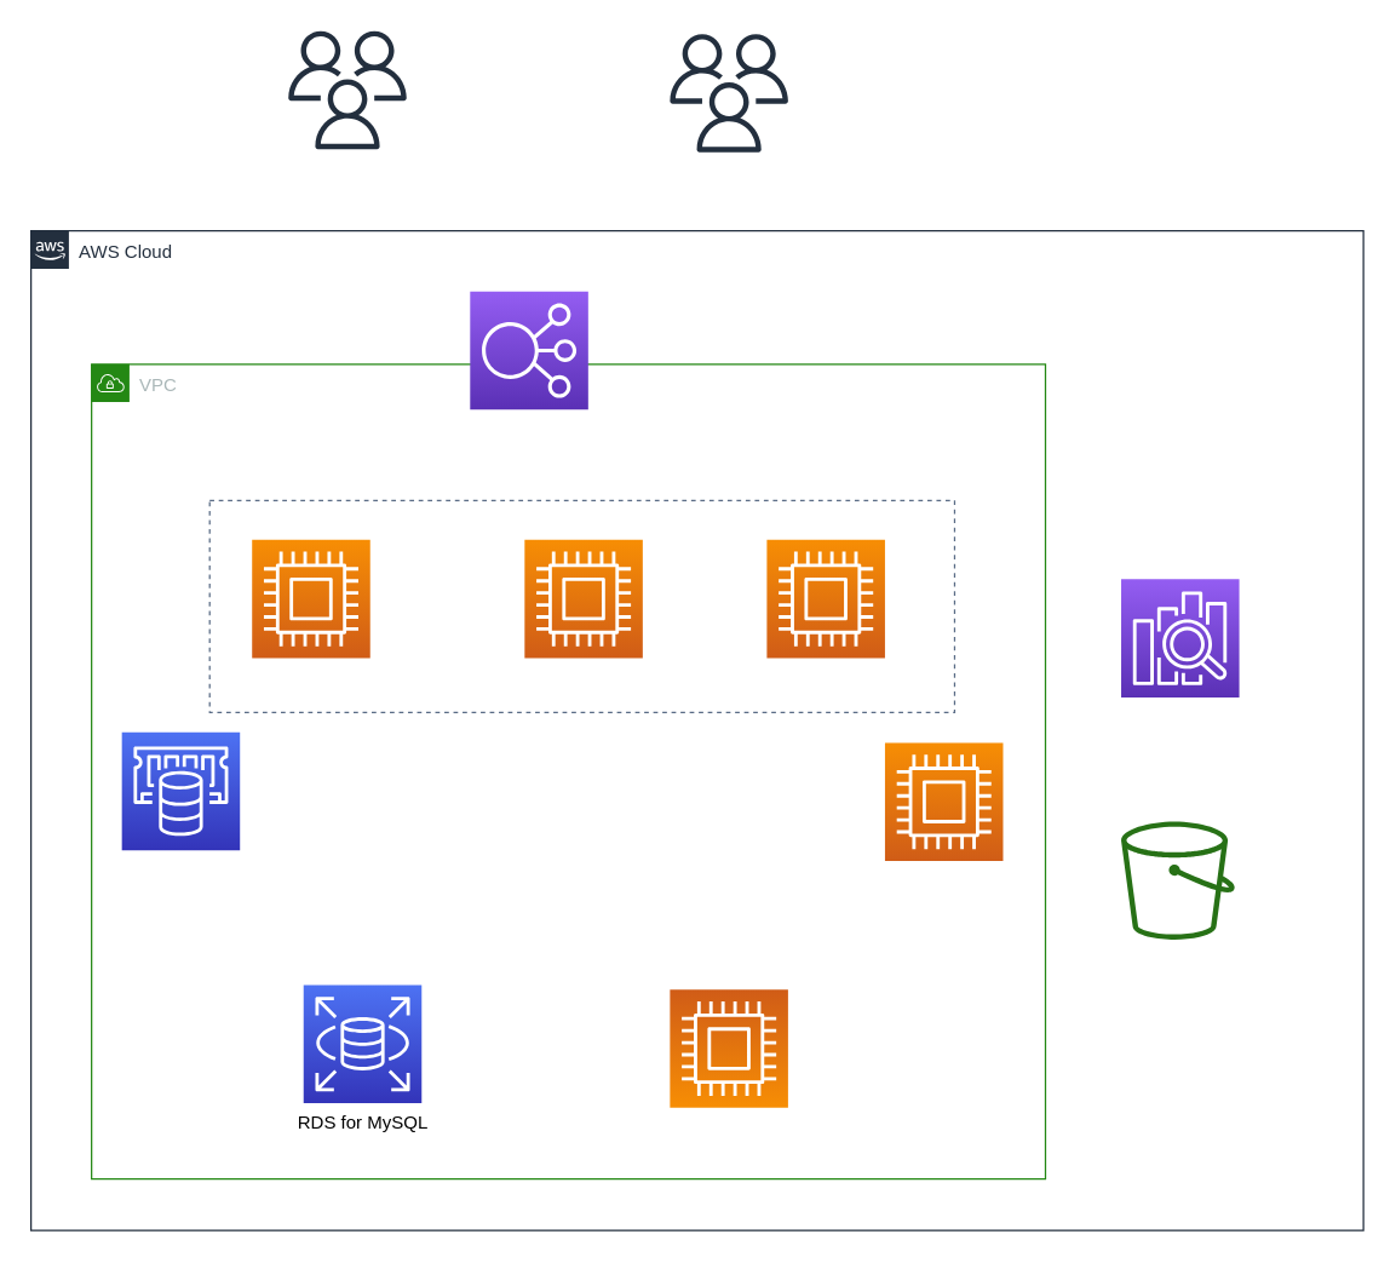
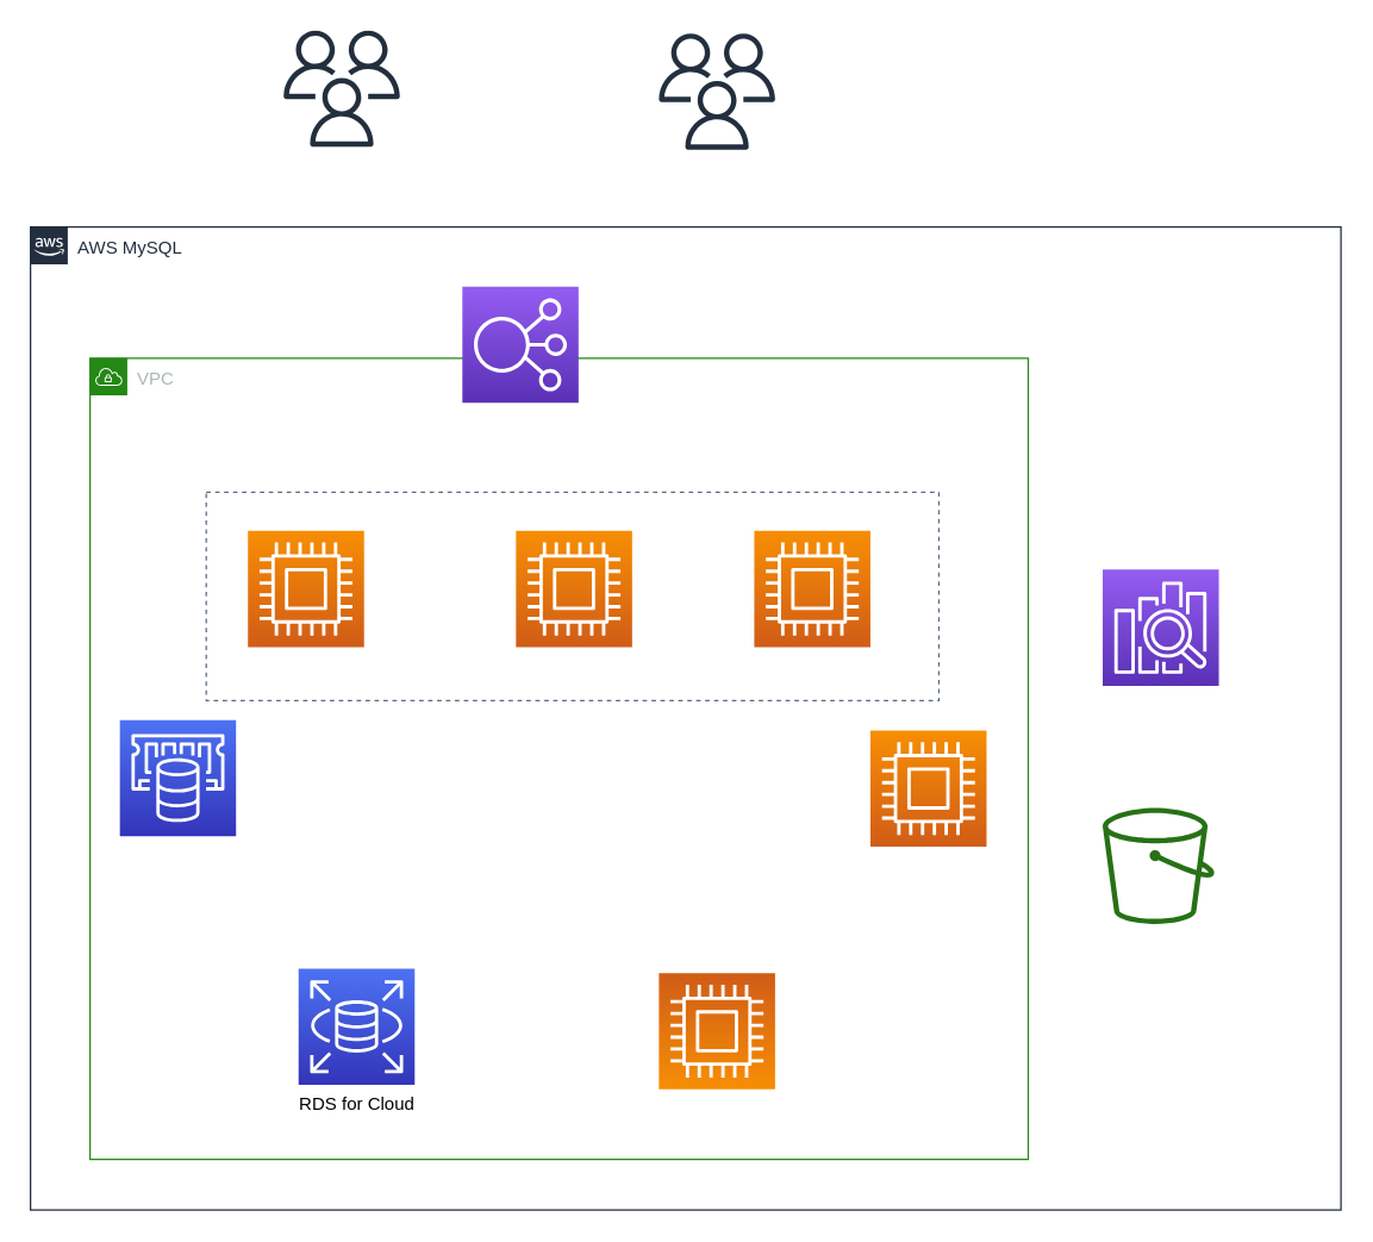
  <mxCell id="0" />
  <mxCell id="1" parent="0" />
- <mxCell id="2" value="AWS Cloud" style="points=[[0,0],[0.25,0],[0.5,0],[0.75,0],[1,0],[1,0.25],[1,0.5],[1,0.75],[1,1],[0.75,1],[0.5,1],[0.25,1],[0,1],[0,0.75],[0,0.5],[0,0.25]];outlineConnect=0;gradientColor=none;html=1;whiteSpace=wrap;fontSize=12;fontStyle=0;shape=mxgraph.aws4.group;grIcon=mxgraph.aws4.group_aws_cloud_alt;strokeColor=#232F3E;fillColor=none;verticalAlign=top;align=left;spacingLeft=30;fontColor=#232F3E;dashed=0;" vertex="1" parent="1"><mxGeometry x="20" y="152" width="880" height="660" as="geometry" /></mxCell>
+ <mxCell id="2" value="AWS MySQL" style="points=[[0,0],[0.25,0],[0.5,0],[0.75,0],[1,0],[1,0.25],[1,0.5],[1,0.75],[1,1],[0.75,1],[0.5,1],[0.25,1],[0,1],[0,0.75],[0,0.5],[0,0.25]];outlineConnect=0;gradientColor=none;html=1;whiteSpace=wrap;fontSize=12;fontStyle=0;shape=mxgraph.aws4.group;grIcon=mxgraph.aws4.group_aws_cloud_alt;strokeColor=#232F3E;fillColor=none;verticalAlign=top;align=left;spacingLeft=30;fontColor=#232F3E;dashed=0;" vertex="1" parent="1"><mxGeometry x="20" y="152" width="880" height="660" as="geometry" /></mxCell>
  <mxCell id="3" value="VPC" style="points=[[0,0],[0.25,0],[0.5,0],[0.75,0],[1,0],[1,0.25],[1,0.5],[1,0.75],[1,1],[0.75,1],[0.5,1],[0.25,1],[0,1],[0,0.75],[0,0.5],[0,0.25]];outlineConnect=0;gradientColor=none;html=1;whiteSpace=wrap;fontSize=12;fontStyle=0;shape=mxgraph.aws4.group;grIcon=mxgraph.aws4.group_vpc;strokeColor=#248814;fillColor=none;verticalAlign=top;align=left;spacingLeft=30;fontColor=#AAB7B8;dashed=0;" vertex="1" parent="1"><mxGeometry x="60" y="240" width="630" height="538" as="geometry" /></mxCell>
  <mxCell id="4" value="" style="outlineConnect=0;fontColor=#232F3E;gradientColor=#F78E04;gradientDirection=north;fillColor=#D05C17;strokeColor=#ffffff;dashed=0;verticalLabelPosition=bottom;verticalAlign=top;align=center;html=1;fontSize=12;fontStyle=0;aspect=fixed;shape=mxgraph.aws4.resourceIcon;resIcon=mxgraph.aws4.compute;" vertex="1" parent="1"><mxGeometry x="166" y="356" width="78" height="78" as="geometry" /></mxCell>
  <mxCell id="5" value="" style="outlineConnect=0;fontColor=#232F3E;gradientColor=#F78E04;gradientDirection=north;fillColor=#D05C17;strokeColor=#ffffff;dashed=0;verticalLabelPosition=bottom;verticalAlign=top;align=center;html=1;fontSize=12;fontStyle=0;aspect=fixed;shape=mxgraph.aws4.resourceIcon;resIcon=mxgraph.aws4.compute;" vertex="1" parent="1"><mxGeometry x="346" y="356" width="78" height="78" as="geometry" /></mxCell>
  <mxCell id="6" value="" style="outlineConnect=0;fontColor=#232F3E;gradientColor=#F78E04;gradientDirection=north;fillColor=#D05C17;strokeColor=#ffffff;dashed=0;verticalLabelPosition=bottom;verticalAlign=top;align=center;html=1;fontSize=12;fontStyle=0;aspect=fixed;shape=mxgraph.aws4.resourceIcon;resIcon=mxgraph.aws4.compute;" vertex="1" parent="1"><mxGeometry x="506" y="356" width="78" height="78" as="geometry" /></mxCell>
  <mxCell id="7" value="" style="outlineConnect=0;fontColor=#232F3E;gradientColor=#4D72F3;gradientDirection=north;fillColor=#3334B9;strokeColor=#ffffff;dashed=0;verticalLabelPosition=bottom;verticalAlign=top;align=center;html=1;fontSize=12;fontStyle=0;aspect=fixed;shape=mxgraph.aws4.resourceIcon;resIcon=mxgraph.aws4.rds;" vertex="1" parent="1"><mxGeometry x="200" y="650" width="78" height="78" as="geometry" /></mxCell>
  <mxCell id="8" value="" style="outlineConnect=0;fontColor=#232F3E;gradientColor=#F78E04;gradientDirection=north;fillColor=#D05C17;strokeColor=#ffffff;dashed=0;verticalLabelPosition=bottom;verticalAlign=top;align=center;html=1;fontSize=12;fontStyle=0;aspect=fixed;shape=mxgraph.aws4.resourceIcon;resIcon=mxgraph.aws4.compute;direction=west;" vertex="1" parent="1"><mxGeometry x="442" y="653" width="78" height="78" as="geometry" /></mxCell>
  <mxCell id="9" value="" style="outlineConnect=0;fontColor=#232F3E;gradientColor=#945DF2;gradientDirection=north;fillColor=#5A30B5;strokeColor=#ffffff;dashed=0;verticalLabelPosition=bottom;verticalAlign=top;align=center;html=1;fontSize=12;fontStyle=0;aspect=fixed;shape=mxgraph.aws4.resourceIcon;resIcon=mxgraph.aws4.elastic_load_balancing;" vertex="1" parent="1"><mxGeometry x="310" y="192" width="78" height="78" as="geometry" /></mxCell>
  <mxCell id="10" value="" style="outlineConnect=0;fontColor=#232F3E;gradientColor=none;fillColor=#277116;strokeColor=none;dashed=0;verticalLabelPosition=bottom;verticalAlign=top;align=center;html=1;fontSize=12;fontStyle=0;aspect=fixed;pointerEvents=1;shape=mxgraph.aws4.bucket;" vertex="1" parent="1"><mxGeometry x="740" y="542" width="75" height="78" as="geometry" /></mxCell>
  <mxCell id="11" value="" style="outlineConnect=0;fontColor=#232F3E;gradientColor=#945DF2;gradientDirection=north;fillColor=#5A30B5;strokeColor=#ffffff;dashed=0;verticalLabelPosition=bottom;verticalAlign=top;align=center;html=1;fontSize=12;fontStyle=0;aspect=fixed;shape=mxgraph.aws4.resourceIcon;resIcon=mxgraph.aws4.elasticsearch_service;" vertex="1" parent="1"><mxGeometry x="740" y="382" width="78" height="78" as="geometry" /></mxCell>
  <mxCell id="12" value="" style="outlineConnect=0;fontColor=#232F3E;gradientColor=none;fillColor=#232F3E;strokeColor=none;dashed=0;verticalLabelPosition=bottom;verticalAlign=top;align=center;html=1;fontSize=12;fontStyle=0;aspect=fixed;pointerEvents=1;shape=mxgraph.aws4.users;" vertex="1" parent="1"><mxGeometry x="190" width="78" height="78" as="geometry" y="20" /></mxCell>
  <mxCell id="13" value="" style="outlineConnect=0;fontColor=#232F3E;gradientColor=none;fillColor=#232F3E;strokeColor=none;dashed=0;verticalLabelPosition=bottom;verticalAlign=top;align=center;html=1;fontSize=12;fontStyle=0;aspect=fixed;pointerEvents=1;shape=mxgraph.aws4.users;" vertex="1" parent="1"><mxGeometry x="442" y="22" width="78" height="78" as="geometry" /></mxCell>
  <mxCell id="14" value="" style="outlineConnect=0;fontColor=#232F3E;gradientColor=#4D72F3;gradientDirection=north;fillColor=#3334B9;strokeColor=#ffffff;dashed=0;verticalLabelPosition=bottom;verticalAlign=top;align=center;html=1;fontSize=12;fontStyle=0;aspect=fixed;shape=mxgraph.aws4.resourceIcon;resIcon=mxgraph.aws4.elasticache;" vertex="1" parent="1"><mxGeometry x="80" y="483" width="78" height="78" as="geometry" /></mxCell>
  <mxCell id="15" value="" style="outlineConnect=0;fontColor=#232F3E;gradientColor=#F78E04;gradientDirection=north;fillColor=#D05C17;strokeColor=#ffffff;dashed=0;verticalLabelPosition=bottom;verticalAlign=top;align=center;html=1;fontSize=12;fontStyle=0;aspect=fixed;shape=mxgraph.aws4.resourceIcon;resIcon=mxgraph.aws4.compute;" vertex="1" parent="1"><mxGeometry x="584" y="490" width="78" height="78" as="geometry" /></mxCell>
  <mxCell id="16" value="" style="fillColor=none;strokeColor=#5A6C86;dashed=1;verticalAlign=top;fontStyle=0;fontColor=#5A6C86;" vertex="1" parent="1"><mxGeometry x="138" y="330" width="492" height="140" as="geometry" /></mxCell>
- <mxCell id="17" value="RDS for MySQL&lt;br&gt;" style="text;html=1;align=center;verticalAlign=middle;resizable=0;points=[];autosize=1;" vertex="1" parent="1"><mxGeometry x="189" y="731" width="100" height="20" as="geometry" /></mxCell>
+ <mxCell id="17" value="RDS for Cloud&lt;br&gt;" style="text;html=1;align=center;verticalAlign=middle;resizable=0;points=[];autosize=1;" vertex="1" parent="1"><mxGeometry x="189" y="731" width="100" height="20" as="geometry" /></mxCell>
